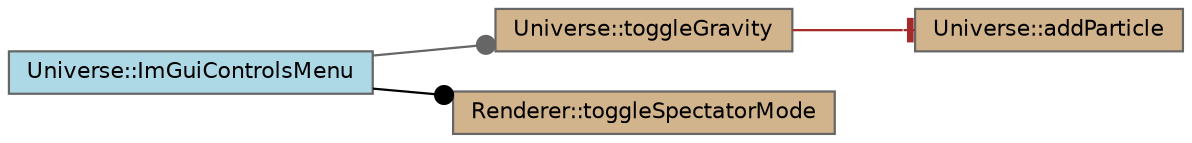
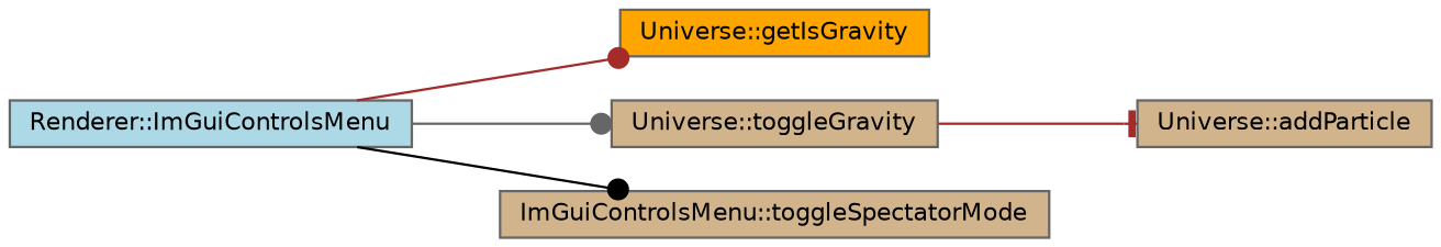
  digraph {
    rankdir=LR
    node [color=grey40 fillcolor=tan fontname=Helvetica fontsize=10 shape=box style=filled]
    edge [arrowhead=dot color=brown fontname=Helvetica fontsize=10 labelfontname=Helvetica labelfontsize=10 style=solid]
-   n1 [color=gray40 fillcolor=lightblue fontcolor=black height=0.2 label="Universe::ImGuiControlsMenu" width=0.4]
+   n1 [color=gray40 fillcolor=lightblue fontcolor=black height=0.2 label="Renderer::ImGuiControlsMenu" width=0.4]
+   n2 [fillcolor=orange height=0.2 label="Universe::getIsGravity" width=0.4]
    n3 [height=0.2 label="Universe::toggleGravity" width=0.4]
-   n4 [height=0.2 label="Renderer::toggleSpectatorMode" width=0.4]
+   n4 [height=0.2 label="ImGuiControlsMenu::toggleSpectatorMode" width=0.4]
    n5 [height=0.2 label="Universe::addParticle" width=0.4]
+   n1 -> n2
    n1 -> n3 [color=gray40]
    n1 -> n4 [color=black]
    n3 -> n5 [arrowhead=tee]
  }
